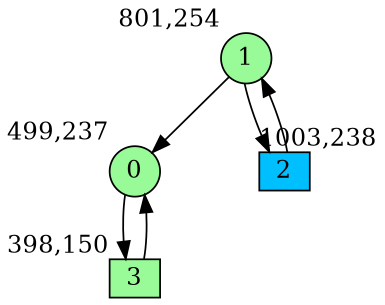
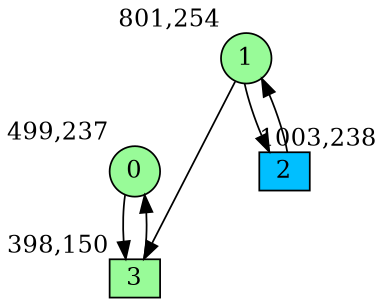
  digraph {
    bgcolor=white
    node [fillcolor=palegreen fixedsize=true shape=circle style=filled]
    0 [height=0.3 width=0.4 xlabel="499,237"]
    3 [height=0.3 shape=box width=0.4 xlabel="398,150"]
    1 [height=0.3 width=0.4 xlabel="801,254"]
    2 [fillcolor=deepskyblue height=0.3 shape=box width=0.4 xlabel="1003,238"]
    0 -> 3
    3 -> 0
-   1 -> 0
+   1 -> 3
    1 -> 2
    2 -> 1
  }
